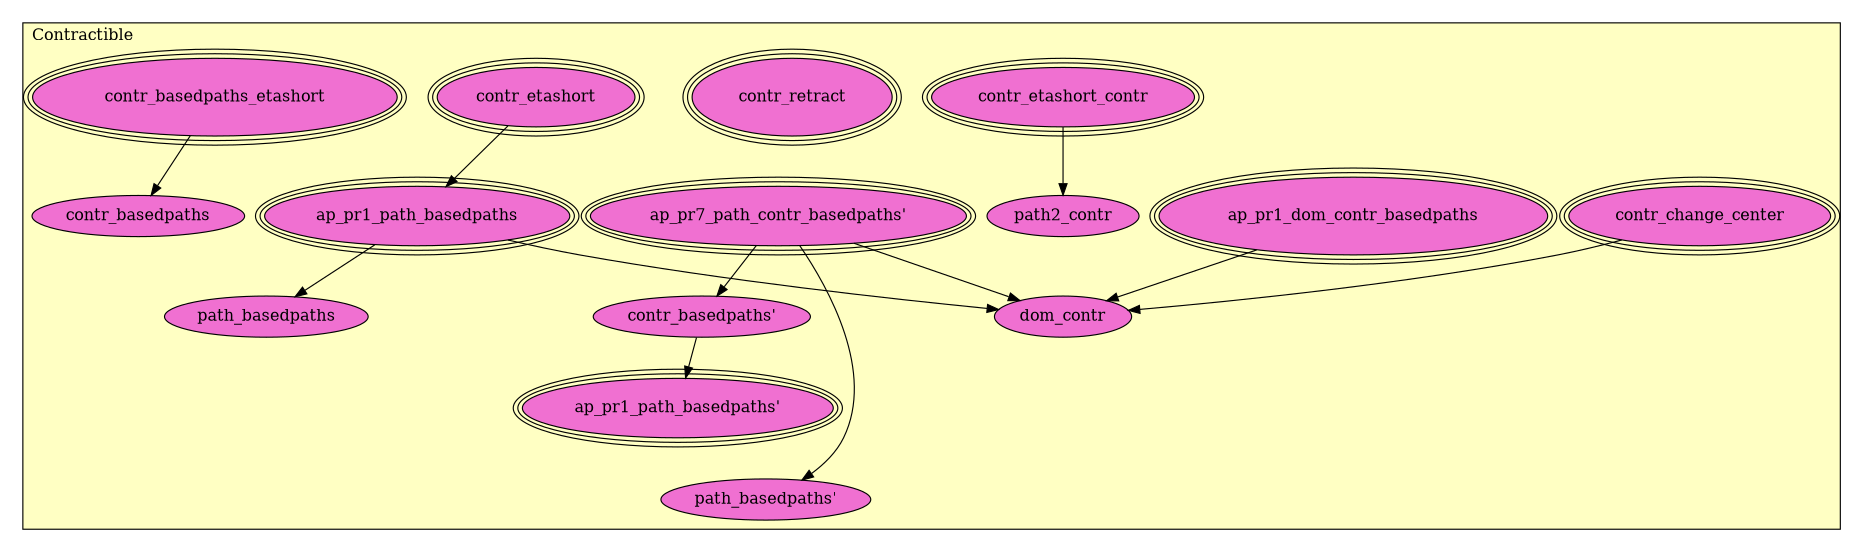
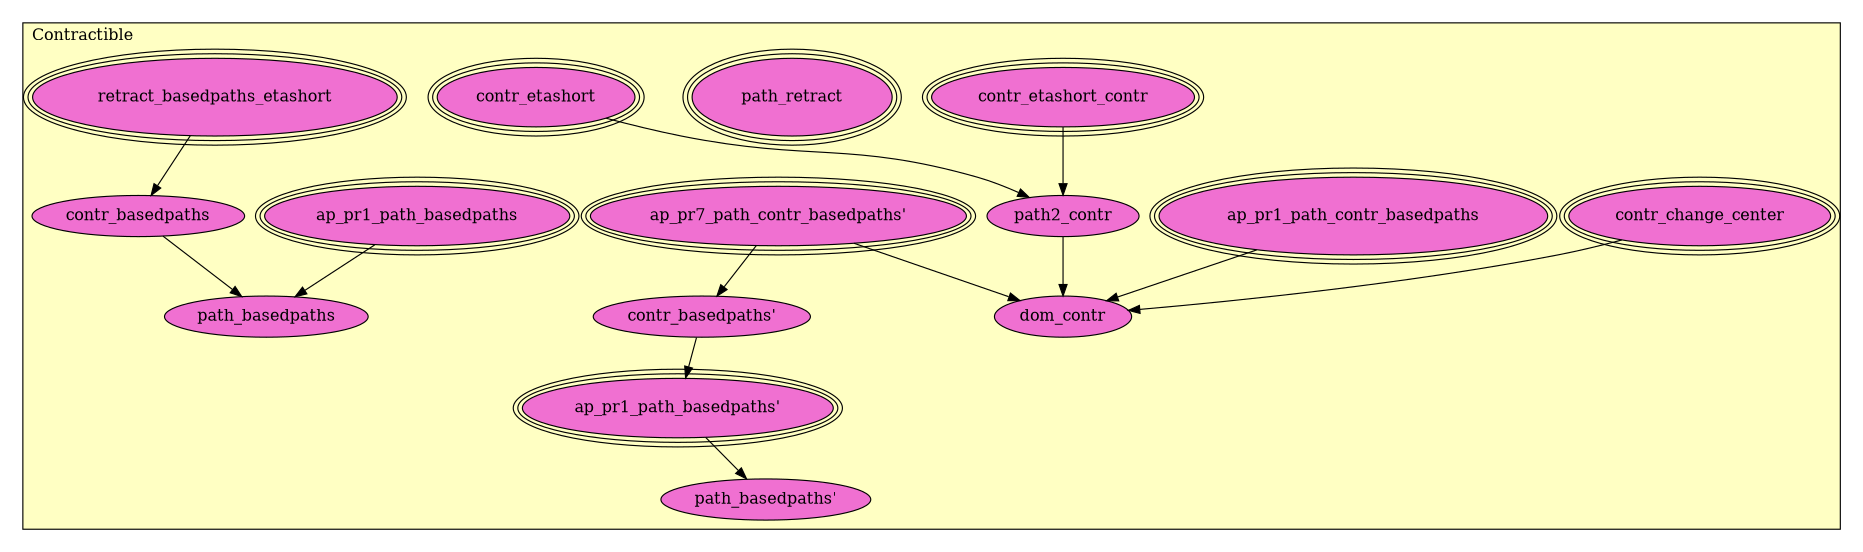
  digraph {
    node [fillcolor="#F070D1" peripheries=3 style=filled]
    n1 [label=contr_etashort]
    n2 [label=contr_change_center]
-   n3 [label=contr_retract]
+   n3 [label=path_retract]
    n4 [label="ap_pr1_path_basedpaths'"]
    n5 [label=ap_pr1_path_basedpaths]
    n6 [label="ap_pr7_path_contr_basedpaths'"]
-   n7 [label=ap_pr1_dom_contr_basedpaths]
+   n7 [label=ap_pr1_path_contr_basedpaths]
    n8 [label="contr_basedpaths'" peripheries=""]
    n9 [label="path_basedpaths'" peripheries=""]
-   n10 [label=contr_basedpaths_etashort]
+   n10 [label=retract_basedpaths_etashort]
    n11 [label=contr_basedpaths peripheries=""]
    n12 [label=path_basedpaths peripheries=""]
    n13 [label=contr_etashort_contr]
    n14 [label=path2_contr peripheries=""]
    n15 [label=dom_contr peripheries=""]
    subgraph cluster_1 {
      fillcolor="#FFFFC3"
      label=Contractible
      labeljust=l
      style=filled
      n1
      n2
      n3
      n4
      n5
      n6
      n7
      n8
      n9
      n10
      n11
      n12
      n13
      n14
      n15
    }
-   n1 -> n5
+   n1 -> n14
    n2 -> n15
-   n6 -> n9
+   n4 -> n9
    n5 -> n12
    n6 -> n8
    n6 -> n15
    n7 -> n15
    n8 -> n4
    n10 -> n11
+   n11 -> n12
    n13 -> n14
-   n5 -> n15
+   n14 -> n15
  }
